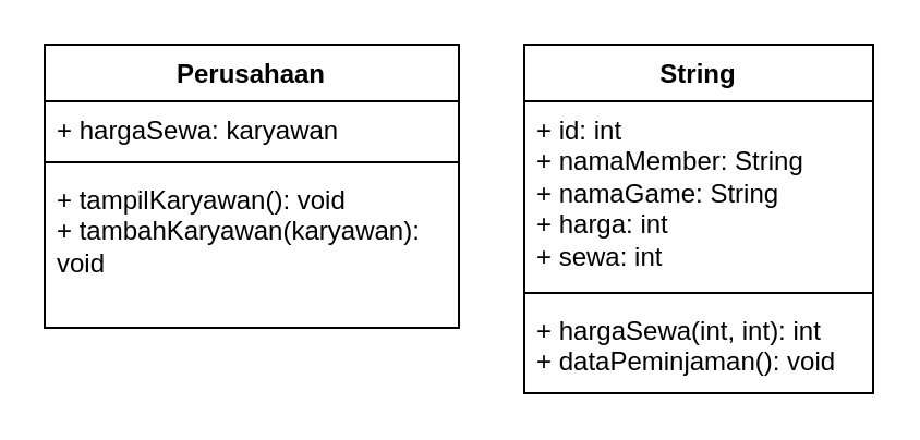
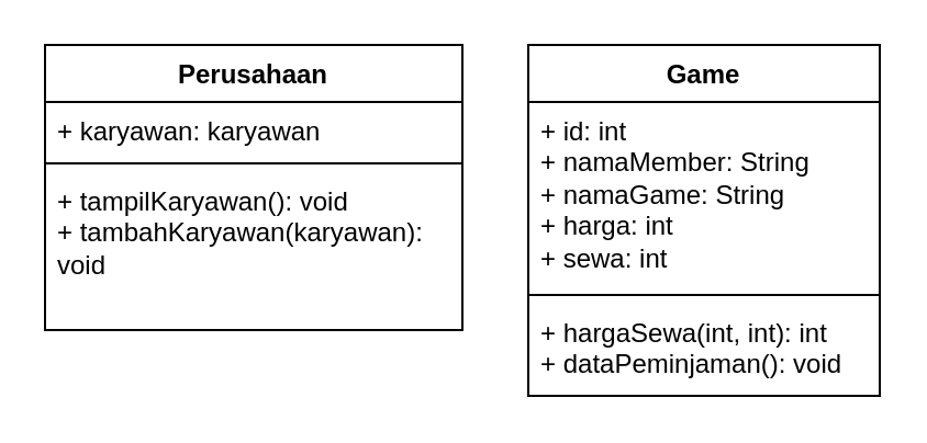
  <mxCell id="0" />
  <mxCell id="1" parent="0" />
- <mxCell id="2" value="String" style="swimlane;fontStyle=1;align=center;verticalAlign=top;childLayout=stackLayout;horizontal=1;startSize=26;horizontalStack=0;resizeParent=1;resizeParentMax=0;resizeLast=0;collapsible=1;marginBottom=0;whiteSpace=wrap;html=1;" parent="1" vertex="1"><mxGeometry x="240" y="20" width="160" height="160" as="geometry" /></mxCell>
+ <mxCell id="2" value="Game" style="swimlane;fontStyle=1;align=center;verticalAlign=top;childLayout=stackLayout;horizontal=1;startSize=26;horizontalStack=0;resizeParent=1;resizeParentMax=0;resizeLast=0;collapsible=1;marginBottom=0;whiteSpace=wrap;html=1;" parent="1" vertex="1"><mxGeometry x="240" y="20" width="160" height="160" as="geometry" /></mxCell>
  <mxCell id="3" value="+ id: int&lt;br&gt;+ namaMember: String&lt;br&gt;+ namaGame: String&lt;br&gt;+ harga: int&lt;br&gt;+ sewa: int" style="text;strokeColor=none;fillColor=none;align=left;verticalAlign=top;spacingLeft=4;spacingRight=4;overflow=hidden;rotatable=0;points=[[0,0.5],[1,0.5]];portConstraint=eastwest;whiteSpace=wrap;html=1;" parent="2" vertex="1"><mxGeometry y="26" width="160" height="84" as="geometry" /></mxCell>
  <mxCell id="4" value="" style="line;strokeWidth=1;fillColor=none;align=left;verticalAlign=middle;spacingTop=-1;spacingLeft=3;spacingRight=3;rotatable=0;labelPosition=right;points=[];portConstraint=eastwest;strokeColor=inherit;" parent="2" vertex="1"><mxGeometry y="110" width="160" height="8" as="geometry" /></mxCell>
  <mxCell id="5" value="+ hargaSewa(int, int): int&lt;br&gt;+ dataPeminjaman(): void" style="text;strokeColor=none;fillColor=none;align=left;verticalAlign=top;spacingLeft=4;spacingRight=4;overflow=hidden;rotatable=0;points=[[0,0.5],[1,0.5]];portConstraint=eastwest;whiteSpace=wrap;html=1;" parent="2" vertex="1"><mxGeometry y="118" width="160" height="42" as="geometry" /></mxCell>
  <mxCell id="6" value="Perusahaan" style="swimlane;fontStyle=1;align=center;verticalAlign=top;childLayout=stackLayout;horizontal=1;startSize=26;horizontalStack=0;resizeParent=1;resizeParentMax=0;resizeLast=0;collapsible=1;marginBottom=0;whiteSpace=wrap;html=1;" parent="1" vertex="1"><mxGeometry x="20" y="20" width="190" height="130" as="geometry" /></mxCell>
- <mxCell id="7" value="+ hargaSewa: karyawan" style="text;strokeColor=none;fillColor=none;align=left;verticalAlign=top;spacingLeft=4;spacingRight=4;overflow=hidden;rotatable=0;points=[[0,0.5],[1,0.5]];portConstraint=eastwest;whiteSpace=wrap;html=1;" parent="6" vertex="1"><mxGeometry y="26" width="190" height="24" as="geometry" /></mxCell>
+ <mxCell id="7" value="+ karyawan: karyawan" style="text;strokeColor=none;fillColor=none;align=left;verticalAlign=top;spacingLeft=4;spacingRight=4;overflow=hidden;rotatable=0;points=[[0,0.5],[1,0.5]];portConstraint=eastwest;whiteSpace=wrap;html=1;" parent="6" vertex="1"><mxGeometry y="26" width="190" height="24" as="geometry" /></mxCell>
  <mxCell id="8" value="" style="line;strokeWidth=1;fillColor=none;align=left;verticalAlign=middle;spacingTop=-1;spacingLeft=3;spacingRight=3;rotatable=0;labelPosition=right;points=[];portConstraint=eastwest;strokeColor=inherit;" parent="6" vertex="1"><mxGeometry y="50" width="190" height="8" as="geometry" /></mxCell>
  <mxCell id="9" value="+ tampilKaryawan(): void&lt;br&gt;+ tambahKaryawan(karyawan): void" style="text;strokeColor=none;fillColor=none;align=left;verticalAlign=top;spacingLeft=4;spacingRight=4;overflow=hidden;rotatable=0;points=[[0,0.5],[1,0.5]];portConstraint=eastwest;whiteSpace=wrap;html=1;" parent="6" vertex="1"><mxGeometry y="58" width="190" height="72" as="geometry" /></mxCell>
